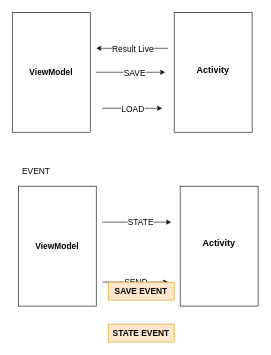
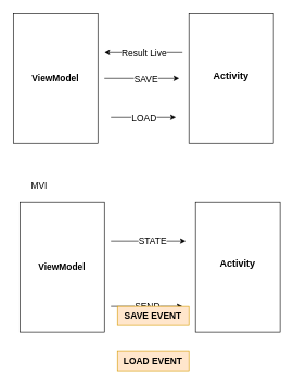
  <mxCell id="0" />
  <mxCell id="1" parent="0" />
  <mxCell id="2" value="&lt;b&gt;&lt;font style=&quot;font-size: 14px;&quot;&gt;ViewModel&lt;/font&gt;&lt;/b&gt;" style="rounded=0;whiteSpace=wrap;html=1;" vertex="1" parent="1"><mxGeometry x="20" y="20" width="130" height="200" as="geometry" /></mxCell>
  <mxCell id="3" value="" style="rounded=0;whiteSpace=wrap;html=1;" vertex="1" parent="1"><mxGeometry x="290" y="20" width="130" height="200" as="geometry" /></mxCell>
  <mxCell id="4" value="&lt;font style=&quot;font-size: 15px;&quot;&gt;&lt;b&gt;Activity&lt;/b&gt;&lt;/font&gt;" style="text;html=1;strokeColor=none;fillColor=none;align=center;verticalAlign=middle;whiteSpace=wrap;rounded=0;" vertex="1" parent="1"><mxGeometry x="325" y="100" width="60" height="30" as="geometry" /></mxCell>
  <mxCell id="5" value="" style="endArrow=classic;html=1;rounded=0;fontSize=14;" edge="1" parent="1"><mxGeometry relative="1" as="geometry"><mxPoint x="280" y="80" as="sourcePoint" /><mxPoint x="160" y="80" as="targetPoint" /><Array as="points"><mxPoint x="205" y="80" /></Array></mxGeometry></mxCell>
  <mxCell id="6" value="Result Live" style="edgeLabel;resizable=0;html=1;align=center;verticalAlign=middle;fontSize=14;" connectable="0" vertex="1" parent="5"><mxGeometry relative="1" as="geometry" /></mxCell>
  <mxCell id="7" value="" style="endArrow=classic;html=1;rounded=0;fontSize=14;" edge="1" parent="1"><mxGeometry relative="1" as="geometry"><mxPoint x="160" y="120" as="sourcePoint" /><mxPoint x="275" y="120" as="targetPoint" /><Array as="points"><mxPoint x="215" y="120" /></Array></mxGeometry></mxCell>
  <mxCell id="8" value="SAVE" style="edgeLabel;resizable=0;html=1;align=center;verticalAlign=middle;fontSize=14;" connectable="0" vertex="1" parent="7"><mxGeometry relative="1" as="geometry"><mxPoint x="5" as="offset" /></mxGeometry></mxCell>
  <mxCell id="9" value="" style="endArrow=classic;html=1;rounded=0;fontSize=14;" edge="1" parent="1"><mxGeometry relative="1" as="geometry"><mxPoint x="170" y="180" as="sourcePoint" /><mxPoint x="270" y="180" as="targetPoint" /><Array as="points"><mxPoint x="210" y="180" /></Array></mxGeometry></mxCell>
  <mxCell id="10" value="LOAD" style="edgeLabel;resizable=0;html=1;align=center;verticalAlign=middle;fontSize=14;" connectable="0" vertex="1" parent="9"><mxGeometry relative="1" as="geometry" /></mxCell>
  <mxCell id="11" value="&lt;b&gt;&lt;font style=&quot;font-size: 14px;&quot;&gt;ViewModel&lt;/font&gt;&lt;/b&gt;" style="rounded=0;whiteSpace=wrap;html=1;" vertex="1" parent="1"><mxGeometry x="30" y="310" width="130" height="200" as="geometry" /></mxCell>
  <mxCell id="12" value="" style="rounded=0;whiteSpace=wrap;html=1;" vertex="1" parent="1"><mxGeometry x="300" y="310" width="130" height="200" as="geometry" /></mxCell>
  <mxCell id="13" value="&lt;font style=&quot;font-size: 15px;&quot;&gt;&lt;b&gt;Activity&lt;/b&gt;&lt;/font&gt;" style="text;html=1;strokeColor=none;fillColor=none;align=center;verticalAlign=middle;whiteSpace=wrap;rounded=0;" vertex="1" parent="1"><mxGeometry x="335" y="390" width="60" height="30" as="geometry" /></mxCell>
  <mxCell id="14" value="" style="endArrow=classic;html=1;rounded=0;fontSize=14;" edge="1" parent="1"><mxGeometry relative="1" as="geometry"><mxPoint x="170" y="370" as="sourcePoint" /><mxPoint x="285" y="370" as="targetPoint" /><Array as="points"><mxPoint x="225" y="370" /></Array></mxGeometry></mxCell>
  <mxCell id="15" value="STATE" style="edgeLabel;resizable=0;html=1;align=center;verticalAlign=middle;fontSize=14;" connectable="0" vertex="1" parent="14"><mxGeometry relative="1" as="geometry"><mxPoint x="5" as="offset" /></mxGeometry></mxCell>
  <mxCell id="16" value="" style="endArrow=classic;html=1;rounded=0;fontSize=14;" edge="1" parent="1"><mxGeometry relative="1" as="geometry"><mxPoint x="170" y="470" as="sourcePoint" /><mxPoint x="280" y="470" as="targetPoint" /><Array as="points"><mxPoint x="220" y="470" /></Array></mxGeometry></mxCell>
  <mxCell id="17" value="SEND" style="edgeLabel;resizable=0;html=1;align=center;verticalAlign=middle;fontSize=14;" connectable="0" vertex="1" parent="16"><mxGeometry relative="1" as="geometry" /></mxCell>
- <mxCell id="18" value="EVENT" style="text;html=1;strokeColor=none;fillColor=none;align=center;verticalAlign=middle;whiteSpace=wrap;rounded=0;fontSize=14;" vertex="1" parent="1"><mxGeometry x="30" y="270" width="60" height="30" as="geometry" /></mxCell>
+ <mxCell id="18" value="MVI" style="text;html=1;strokeColor=none;fillColor=none;align=center;verticalAlign=middle;whiteSpace=wrap;rounded=0;fontSize=14;" vertex="1" parent="1"><mxGeometry x="30" y="270" width="60" height="30" as="geometry" /></mxCell>
  <mxCell id="19" value="&lt;b&gt;SAVE EVENT&lt;/b&gt;" style="text;html=1;strokeColor=#d79b00;fillColor=#ffe6cc;align=center;verticalAlign=middle;whiteSpace=wrap;rounded=0;fontSize=14;" vertex="1" parent="1"><mxGeometry x="180" y="470" width="110" height="30" as="geometry" /></mxCell>
- <mxCell id="20" value="&lt;b&gt;STATE EVENT&lt;/b&gt;" style="text;html=1;strokeColor=#d79b00;fillColor=#ffe6cc;align=center;verticalAlign=middle;whiteSpace=wrap;rounded=0;fontSize=14;" vertex="1" parent="1"><mxGeometry x="180" y="540" width="110" height="30" as="geometry" /></mxCell>
+ <mxCell id="20" value="&lt;b&gt;LOAD EVENT&lt;/b&gt;" style="text;html=1;strokeColor=#d79b00;fillColor=#ffe6cc;align=center;verticalAlign=middle;whiteSpace=wrap;rounded=0;fontSize=14;" vertex="1" parent="1"><mxGeometry x="180" y="540" width="110" height="30" as="geometry" /></mxCell>
